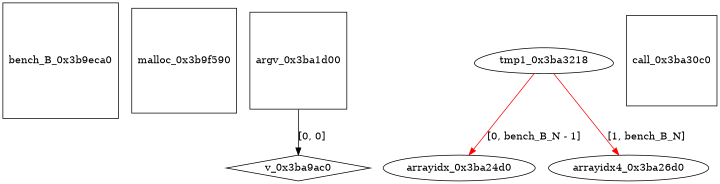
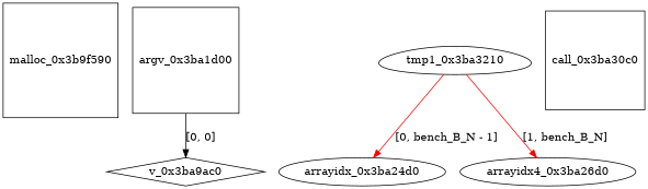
  digraph {
    node [shape=square]
    edge [color=red]
-   bench_B_0x3b9eca0
    malloc_0x3b9f590
    v_0x3ba9ac0 [shape=diamond]
    argv_0x3ba1d00
    arrayidx_0x3ba24d0 [shape=ellipse]
-   tmp1_0x3ba3218 [shape=egg]
+   tmp1_0x3ba3218 [shape=egg label=tmp1_0x3ba3210]
    n7 [label=arrayidx4_0x3ba26d0 shape=ellipse]
    call_0x3ba30c0
    argv_0x3ba1d00 -> v_0x3ba9ac0 [label="[0, 0]" color=""]
    tmp1_0x3ba3218 -> arrayidx_0x3ba24d0 [label="[0, bench_B_N - 1]"]
    tmp1_0x3ba3218 -> n7 [label="[1, bench_B_N]"]
  }
